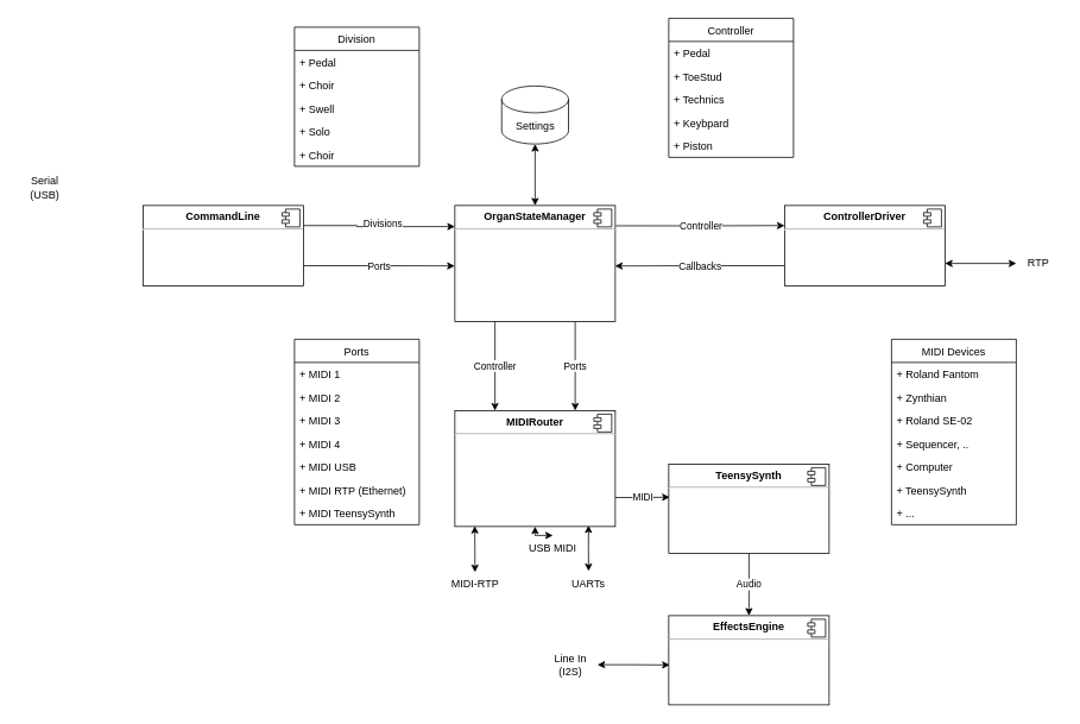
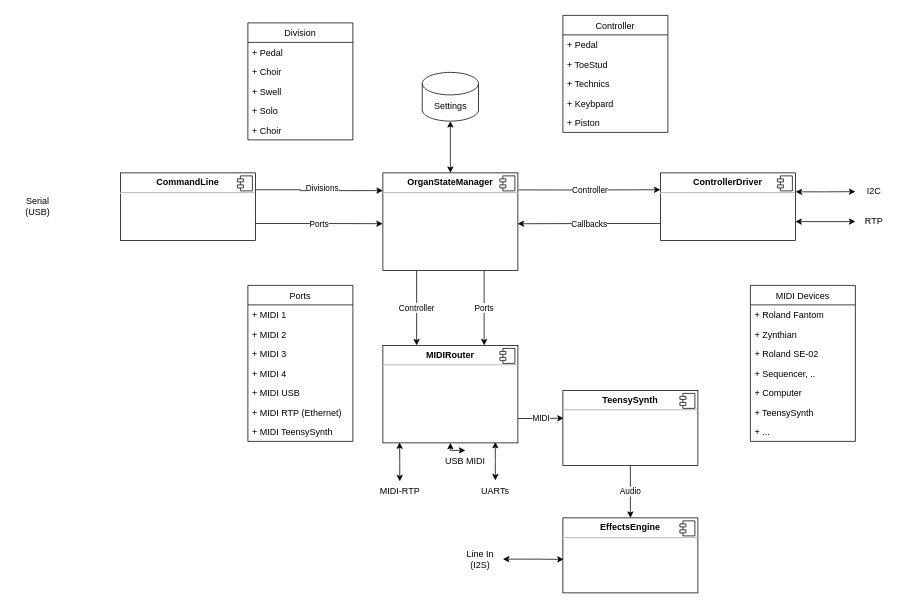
  <mxCell id="0" />
  <mxCell id="1" parent="0" />
  <mxCell id="2" value="Division" style="swimlane;fontStyle=0;childLayout=stackLayout;horizontal=1;startSize=26;fillColor=none;horizontalStack=0;resizeParent=1;resizeParentMax=0;resizeLast=0;collapsible=1;marginBottom=0;" vertex="1" parent="1"><mxGeometry x="330" y="30" width="140" height="156" as="geometry" /></mxCell>
  <mxCell id="3" value="+ Pedal" style="text;strokeColor=none;fillColor=none;align=left;verticalAlign=top;spacingLeft=4;spacingRight=4;overflow=hidden;rotatable=0;points=[[0,0.5],[1,0.5]];portConstraint=eastwest;" vertex="1" parent="2"><mxGeometry y="26" width="140" height="26" as="geometry" /></mxCell>
  <mxCell id="4" value="+ Choir" style="text;strokeColor=none;fillColor=none;align=left;verticalAlign=top;spacingLeft=4;spacingRight=4;overflow=hidden;rotatable=0;points=[[0,0.5],[1,0.5]];portConstraint=eastwest;" vertex="1" parent="2"><mxGeometry y="52" width="140" height="26" as="geometry" /></mxCell>
  <mxCell id="5" value="+ Swell" style="text;strokeColor=none;fillColor=none;align=left;verticalAlign=top;spacingLeft=4;spacingRight=4;overflow=hidden;rotatable=0;points=[[0,0.5],[1,0.5]];portConstraint=eastwest;" vertex="1" parent="2"><mxGeometry y="78" width="140" height="26" as="geometry" /></mxCell>
  <mxCell id="6" value="+ Solo" style="text;strokeColor=none;fillColor=none;align=left;verticalAlign=top;spacingLeft=4;spacingRight=4;overflow=hidden;rotatable=0;points=[[0,0.5],[1,0.5]];portConstraint=eastwest;" vertex="1" parent="2"><mxGeometry y="104" width="140" height="26" as="geometry" /></mxCell>
  <mxCell id="7" value="+ Choir" style="text;strokeColor=none;fillColor=none;align=left;verticalAlign=top;spacingLeft=4;spacingRight=4;overflow=hidden;rotatable=0;points=[[0,0.5],[1,0.5]];portConstraint=eastwest;" vertex="1" parent="2"><mxGeometry y="130" width="140" height="26" as="geometry" /></mxCell>
  <mxCell id="8" value="Controller" style="swimlane;fontStyle=0;childLayout=stackLayout;horizontal=1;startSize=26;fillColor=none;horizontalStack=0;resizeParent=1;resizeParentMax=0;resizeLast=0;collapsible=1;marginBottom=0;" vertex="1" parent="1"><mxGeometry x="750" y="20" width="140" height="156" as="geometry" /></mxCell>
  <mxCell id="9" value="+ Pedal" style="text;strokeColor=none;fillColor=none;align=left;verticalAlign=top;spacingLeft=4;spacingRight=4;overflow=hidden;rotatable=0;points=[[0,0.5],[1,0.5]];portConstraint=eastwest;" vertex="1" parent="8"><mxGeometry y="26" width="140" height="26" as="geometry" /></mxCell>
  <mxCell id="10" value="+ ToeStud" style="text;strokeColor=none;fillColor=none;align=left;verticalAlign=top;spacingLeft=4;spacingRight=4;overflow=hidden;rotatable=0;points=[[0,0.5],[1,0.5]];portConstraint=eastwest;" vertex="1" parent="8"><mxGeometry y="52" width="140" height="26" as="geometry" /></mxCell>
  <mxCell id="11" value="+ Technics" style="text;strokeColor=none;fillColor=none;align=left;verticalAlign=top;spacingLeft=4;spacingRight=4;overflow=hidden;rotatable=0;points=[[0,0.5],[1,0.5]];portConstraint=eastwest;" vertex="1" parent="8"><mxGeometry y="78" width="140" height="26" as="geometry" /></mxCell>
  <mxCell id="12" value="+ Keybpard" style="text;strokeColor=none;fillColor=none;align=left;verticalAlign=top;spacingLeft=4;spacingRight=4;overflow=hidden;rotatable=0;points=[[0,0.5],[1,0.5]];portConstraint=eastwest;" vertex="1" parent="8"><mxGeometry y="104" width="140" height="26" as="geometry" /></mxCell>
  <mxCell id="13" value="+ Piston" style="text;strokeColor=none;fillColor=none;align=left;verticalAlign=top;spacingLeft=4;spacingRight=4;overflow=hidden;rotatable=0;points=[[0,0.5],[1,0.5]];portConstraint=eastwest;" vertex="1" parent="8"><mxGeometry y="130" width="140" height="26" as="geometry" /></mxCell>
  <mxCell id="14" value="Divisions" style="edgeStyle=orthogonalEdgeStyle;rounded=0;orthogonalLoop=1;jettySize=auto;html=1;exitX=1;exitY=0.25;exitDx=0;exitDy=0;entryX=0;entryY=0.182;entryDx=0;entryDy=0;startArrow=none;startFill=0;entryPerimeter=0;" edge="1" parent="1" source="16" target="22"><mxGeometry x="0.048" y="3" relative="1" as="geometry"><Array as="points"><mxPoint x="400" y="253" /><mxPoint x="400" y="254" /></Array><mxPoint as="offset" /></mxGeometry></mxCell>
  <mxCell id="15" value="Ports" style="edgeStyle=orthogonalEdgeStyle;rounded=0;orthogonalLoop=1;jettySize=auto;html=1;exitX=1;exitY=0.75;exitDx=0;exitDy=0;entryX=-0.001;entryY=0.521;entryDx=0;entryDy=0;startArrow=none;startFill=0;entryPerimeter=0;" edge="1" parent="1" source="16" target="22"><mxGeometry relative="1" as="geometry" /></mxCell>
  <mxCell id="16" value="&lt;p style=&quot;margin:0px;margin-top:6px;text-align:center;&quot;&gt;&lt;b&gt;CommandLine&lt;/b&gt;&lt;/p&gt;&lt;hr&gt;&lt;p style=&quot;margin:0px;margin-left:8px;&quot;&gt;&lt;br&gt;&lt;/p&gt;" style="align=left;overflow=fill;html=1;dropTarget=0;" vertex="1" parent="1"><mxGeometry y="230" width="180" height="90" as="geometry" x="160" /></mxCell>
  <mxCell id="17" value="" style="shape=component;jettyWidth=8;jettyHeight=4;" vertex="1" parent="16"><mxGeometry x="1" width="20" height="20" relative="1" as="geometry"><mxPoint x="-24" y="4" as="offset" /></mxGeometry></mxCell>
- <mxCell id="18" value="Serial (USB)" style="text;html=1;strokeColor=none;fillColor=none;align=center;verticalAlign=middle;whiteSpace=wrap;rounded=0;" vertex="1" parent="1"><mxGeometry x="20" y="195" width="60" height="30" as="geometry" /></mxCell>
+ <mxCell id="18" value="Serial (USB)" style="text;html=1;strokeColor=none;fillColor=none;align=center;verticalAlign=middle;whiteSpace=wrap;rounded=0;" vertex="1" parent="1"><mxGeometry x="20" y="260" width="60" height="30" as="geometry" /></mxCell>
  <mxCell id="19" value="Controller" style="edgeStyle=orthogonalEdgeStyle;rounded=0;orthogonalLoop=1;jettySize=auto;html=1;exitX=1.005;exitY=0.175;exitDx=0;exitDy=0;entryX=0;entryY=0.25;entryDx=0;entryDy=0;startArrow=none;startFill=0;exitPerimeter=0;" edge="1" parent="1" source="22" target="27"><mxGeometry relative="1" as="geometry" /></mxCell>
  <mxCell id="20" value="Controller" style="edgeStyle=orthogonalEdgeStyle;rounded=0;orthogonalLoop=1;jettySize=auto;html=1;exitX=0.25;exitY=1;exitDx=0;exitDy=0;entryX=0.25;entryY=0;entryDx=0;entryDy=0;startArrow=none;startFill=0;" edge="1" parent="1" source="22" target="35"><mxGeometry relative="1" as="geometry" /></mxCell>
  <mxCell id="21" value="Ports" style="edgeStyle=orthogonalEdgeStyle;rounded=0;orthogonalLoop=1;jettySize=auto;html=1;exitX=0.75;exitY=1;exitDx=0;exitDy=0;entryX=0.75;entryY=0;entryDx=0;entryDy=0;startArrow=none;startFill=0;" edge="1" parent="1" source="22" target="35"><mxGeometry relative="1" as="geometry" /></mxCell>
  <mxCell id="22" value="&lt;p style=&quot;margin:0px;margin-top:6px;text-align:center;&quot;&gt;&lt;b&gt;OrganStateManager&lt;/b&gt;&lt;/p&gt;&lt;hr&gt;&lt;p style=&quot;margin:0px;margin-left:8px;&quot;&gt;&lt;br&gt;&lt;/p&gt;" style="align=left;overflow=fill;html=1;dropTarget=0;" vertex="1" parent="1"><mxGeometry x="510" y="230" width="180" height="130" as="geometry" /></mxCell>
  <mxCell id="23" value="" style="shape=component;jettyWidth=8;jettyHeight=4;" vertex="1" parent="22"><mxGeometry x="1" width="20" height="20" relative="1" as="geometry"><mxPoint x="-24" y="4" as="offset" /></mxGeometry></mxCell>
+ <mxCell id="24" style="edgeStyle=orthogonalEdgeStyle;rounded=0;orthogonalLoop=1;jettySize=auto;html=1;exitX=1.002;exitY=0.281;exitDx=0;exitDy=0;startArrow=classic;startFill=1;exitPerimeter=0;" edge="1" parent="1" source="27" target="29"><mxGeometry relative="1" as="geometry" /></mxCell>
  <mxCell id="25" style="edgeStyle=orthogonalEdgeStyle;rounded=0;orthogonalLoop=1;jettySize=auto;html=1;exitX=1;exitY=0.722;exitDx=0;exitDy=0;startArrow=classic;startFill=1;exitPerimeter=0;" edge="1" parent="1" source="27" target="30"><mxGeometry relative="1" as="geometry" /></mxCell>
  <mxCell id="26" value="Callbacks" style="edgeStyle=orthogonalEdgeStyle;rounded=0;orthogonalLoop=1;jettySize=auto;html=1;exitX=0;exitY=0.75;exitDx=0;exitDy=0;startArrow=none;startFill=0;" edge="1" parent="1" source="27"><mxGeometry relative="1" as="geometry"><mxPoint x="689.714" y="297.857" as="targetPoint" /></mxGeometry></mxCell>
  <mxCell id="27" value="&lt;p style=&quot;margin:0px;margin-top:6px;text-align:center;&quot;&gt;&lt;b&gt;ControllerDriver&lt;/b&gt;&lt;/p&gt;&lt;hr&gt;&lt;p style=&quot;margin:0px;margin-left:8px;&quot;&gt;&lt;br&gt;&lt;/p&gt;" style="align=left;overflow=fill;html=1;dropTarget=0;" vertex="1" parent="1"><mxGeometry x="880" y="230" width="180" height="90" as="geometry" /></mxCell>
  <mxCell id="28" value="" style="shape=component;jettyWidth=8;jettyHeight=4;" vertex="1" parent="27"><mxGeometry x="1" width="20" height="20" relative="1" as="geometry"><mxPoint x="-24" y="4" as="offset" /></mxGeometry></mxCell>
+ <mxCell id="29" value="I2C" style="text;html=1;strokeColor=none;fillColor=none;align=center;verticalAlign=middle;whiteSpace=wrap;rounded=0;" vertex="1" parent="1"><mxGeometry x="1140" y="240" width="50" height="30" as="geometry" /></mxCell>
  <mxCell id="30" value="RTP" style="text;html=1;strokeColor=none;fillColor=none;align=center;verticalAlign=middle;whiteSpace=wrap;rounded=0;" vertex="1" parent="1"><mxGeometry x="1140" y="280" width="50" height="30" as="geometry" /></mxCell>
  <mxCell id="31" style="edgeStyle=orthogonalEdgeStyle;rounded=0;orthogonalLoop=1;jettySize=auto;html=1;exitX=0.5;exitY=1;exitDx=0;exitDy=0;exitPerimeter=0;entryX=0.5;entryY=0;entryDx=0;entryDy=0;startArrow=classic;startFill=1;" edge="1" parent="1" source="32" target="22"><mxGeometry relative="1" as="geometry" /></mxCell>
  <mxCell id="32" value="Settings" style="shape=cylinder3;whiteSpace=wrap;html=1;boundedLbl=1;backgroundOutline=1;size=15;" vertex="1" parent="1"><mxGeometry x="562.5" y="96" width="75" height="65" as="geometry" /></mxCell>
  <mxCell id="33" style="edgeStyle=orthogonalEdgeStyle;rounded=0;orthogonalLoop=1;jettySize=auto;html=1;exitX=0.833;exitY=0.99;exitDx=0;exitDy=0;startArrow=classic;startFill=1;exitPerimeter=0;" edge="1" parent="1" source="35" target="53"><mxGeometry relative="1" as="geometry" /></mxCell>
  <mxCell id="34" value="MIDI" style="edgeStyle=orthogonalEdgeStyle;rounded=0;orthogonalLoop=1;jettySize=auto;html=1;exitX=1;exitY=0.75;exitDx=0;exitDy=0;entryX=0.006;entryY=0.371;entryDx=0;entryDy=0;entryPerimeter=0;startArrow=none;startFill=0;" edge="1" parent="1" source="35" target="63"><mxGeometry relative="1" as="geometry" /></mxCell>
  <mxCell id="35" value="&lt;p style=&quot;margin:0px;margin-top:6px;text-align:center;&quot;&gt;&lt;b&gt;MIDIRouter&lt;/b&gt;&lt;/p&gt;&lt;hr&gt;&lt;p style=&quot;margin:0px;margin-left:8px;&quot;&gt;&lt;br&gt;&lt;/p&gt;" style="align=left;overflow=fill;html=1;dropTarget=0;" vertex="1" parent="1"><mxGeometry x="510" y="460" width="180" height="130" as="geometry" /></mxCell>
  <mxCell id="36" value="" style="shape=component;jettyWidth=8;jettyHeight=4;" vertex="1" parent="35"><mxGeometry x="1" width="20" height="20" relative="1" as="geometry"><mxPoint x="-24" y="4" as="offset" /></mxGeometry></mxCell>
  <mxCell id="37" value="Ports" style="swimlane;fontStyle=0;childLayout=stackLayout;horizontal=1;startSize=26;fillColor=none;horizontalStack=0;resizeParent=1;resizeParentMax=0;resizeLast=0;collapsible=1;marginBottom=0;" vertex="1" parent="1"><mxGeometry x="330" y="380" width="140" height="208" as="geometry" /></mxCell>
  <mxCell id="38" value="+ MIDI 1" style="text;strokeColor=none;fillColor=none;align=left;verticalAlign=top;spacingLeft=4;spacingRight=4;overflow=hidden;rotatable=0;points=[[0,0.5],[1,0.5]];portConstraint=eastwest;" vertex="1" parent="37"><mxGeometry y="26" width="140" height="26" as="geometry" /></mxCell>
  <mxCell id="39" value="+ MIDI 2" style="text;strokeColor=none;fillColor=none;align=left;verticalAlign=top;spacingLeft=4;spacingRight=4;overflow=hidden;rotatable=0;points=[[0,0.5],[1,0.5]];portConstraint=eastwest;" vertex="1" parent="37"><mxGeometry y="52" width="140" height="26" as="geometry" /></mxCell>
  <mxCell id="40" value="+ MIDI 3" style="text;strokeColor=none;fillColor=none;align=left;verticalAlign=top;spacingLeft=4;spacingRight=4;overflow=hidden;rotatable=0;points=[[0,0.5],[1,0.5]];portConstraint=eastwest;" vertex="1" parent="37"><mxGeometry y="78" width="140" height="26" as="geometry" /></mxCell>
  <mxCell id="41" value="+ MIDI 4" style="text;strokeColor=none;fillColor=none;align=left;verticalAlign=top;spacingLeft=4;spacingRight=4;overflow=hidden;rotatable=0;points=[[0,0.5],[1,0.5]];portConstraint=eastwest;" vertex="1" parent="37"><mxGeometry y="104" width="140" height="26" as="geometry" /></mxCell>
  <mxCell id="42" value="+ MIDI USB" style="text;strokeColor=none;fillColor=none;align=left;verticalAlign=top;spacingLeft=4;spacingRight=4;overflow=hidden;rotatable=0;points=[[0,0.5],[1,0.5]];portConstraint=eastwest;" vertex="1" parent="37"><mxGeometry y="130" width="140" height="26" as="geometry" /></mxCell>
  <mxCell id="43" value="+ MIDI RTP (Ethernet)" style="text;strokeColor=none;fillColor=none;align=left;verticalAlign=top;spacingLeft=4;spacingRight=4;overflow=hidden;rotatable=0;points=[[0,0.5],[1,0.5]];portConstraint=eastwest;" vertex="1" parent="37"><mxGeometry y="156" width="140" height="26" as="geometry" /></mxCell>
  <mxCell id="44" value="+ MIDI TeensySynth" style="text;strokeColor=none;fillColor=none;align=left;verticalAlign=top;spacingLeft=4;spacingRight=4;overflow=hidden;rotatable=0;points=[[0,0.5],[1,0.5]];portConstraint=eastwest;" vertex="1" parent="37"><mxGeometry y="182" width="140" height="26" as="geometry" /></mxCell>
  <mxCell id="45" value="MIDI Devices" style="swimlane;fontStyle=0;childLayout=stackLayout;horizontal=1;startSize=26;fillColor=none;horizontalStack=0;resizeParent=1;resizeParentMax=0;resizeLast=0;collapsible=1;marginBottom=0;" vertex="1" parent="1"><mxGeometry x="1000" y="380" width="140" height="208" as="geometry" /></mxCell>
  <mxCell id="46" value="+ Roland Fantom" style="text;strokeColor=none;fillColor=none;align=left;verticalAlign=top;spacingLeft=4;spacingRight=4;overflow=hidden;rotatable=0;points=[[0,0.5],[1,0.5]];portConstraint=eastwest;" vertex="1" parent="45"><mxGeometry y="26" width="140" height="26" as="geometry" /></mxCell>
  <mxCell id="47" value="+ Zynthian" style="text;strokeColor=none;fillColor=none;align=left;verticalAlign=top;spacingLeft=4;spacingRight=4;overflow=hidden;rotatable=0;points=[[0,0.5],[1,0.5]];portConstraint=eastwest;" vertex="1" parent="45"><mxGeometry y="52" width="140" height="26" as="geometry" /></mxCell>
  <mxCell id="48" value="+ Roland SE-02" style="text;strokeColor=none;fillColor=none;align=left;verticalAlign=top;spacingLeft=4;spacingRight=4;overflow=hidden;rotatable=0;points=[[0,0.5],[1,0.5]];portConstraint=eastwest;" vertex="1" parent="45"><mxGeometry y="78" width="140" height="26" as="geometry" /></mxCell>
  <mxCell id="49" value="+ Sequencer, .." style="text;strokeColor=none;fillColor=none;align=left;verticalAlign=top;spacingLeft=4;spacingRight=4;overflow=hidden;rotatable=0;points=[[0,0.5],[1,0.5]];portConstraint=eastwest;" vertex="1" parent="45"><mxGeometry y="104" width="140" height="26" as="geometry" /></mxCell>
  <mxCell id="50" value="+ Computer" style="text;strokeColor=none;fillColor=none;align=left;verticalAlign=top;spacingLeft=4;spacingRight=4;overflow=hidden;rotatable=0;points=[[0,0.5],[1,0.5]];portConstraint=eastwest;" vertex="1" parent="45"><mxGeometry y="130" width="140" height="26" as="geometry" /></mxCell>
  <mxCell id="51" value="+ TeensySynth" style="text;strokeColor=none;fillColor=none;align=left;verticalAlign=top;spacingLeft=4;spacingRight=4;overflow=hidden;rotatable=0;points=[[0,0.5],[1,0.5]];portConstraint=eastwest;" vertex="1" parent="45"><mxGeometry y="156" width="140" height="26" as="geometry" /></mxCell>
  <mxCell id="52" value="+ ..." style="text;strokeColor=none;fillColor=none;align=left;verticalAlign=top;spacingLeft=4;spacingRight=4;overflow=hidden;rotatable=0;points=[[0,0.5],[1,0.5]];portConstraint=eastwest;" vertex="1" parent="45"><mxGeometry y="182" width="140" height="26" as="geometry" /></mxCell>
  <mxCell id="53" value="UARTs" style="text;html=1;strokeColor=none;fillColor=none;align=center;verticalAlign=middle;whiteSpace=wrap;rounded=0;" vertex="1" parent="1"><mxGeometry x="630" y="640" width="60" height="30" as="geometry" /></mxCell>
  <mxCell id="54" style="edgeStyle=orthogonalEdgeStyle;rounded=0;orthogonalLoop=1;jettySize=auto;html=1;exitX=0.5;exitY=0;exitDx=0;exitDy=0;entryX=0.5;entryY=1;entryDx=0;entryDy=0;startArrow=classic;startFill=1;" edge="1" parent="1" source="55" target="35"><mxGeometry relative="1" as="geometry" /></mxCell>
  <mxCell id="55" value="USB MIDI" style="text;html=1;strokeColor=none;fillColor=none;align=center;verticalAlign=middle;whiteSpace=wrap;rounded=0;" vertex="1" parent="1"><mxGeometry x="590" y="600" width="60" height="30" as="geometry" /></mxCell>
  <mxCell id="56" style="edgeStyle=orthogonalEdgeStyle;rounded=0;orthogonalLoop=1;jettySize=auto;html=1;exitX=0.5;exitY=0;exitDx=0;exitDy=0;entryX=0.124;entryY=0.995;entryDx=0;entryDy=0;entryPerimeter=0;startArrow=classic;startFill=1;" edge="1" parent="1" source="57" target="35"><mxGeometry relative="1" as="geometry" /></mxCell>
  <mxCell id="57" value="MIDI-RTP" style="text;html=1;strokeColor=none;fillColor=none;align=center;verticalAlign=middle;whiteSpace=wrap;rounded=0;" vertex="1" parent="1"><mxGeometry x="502.5" y="641.25" width="60" height="27.5" as="geometry" /></mxCell>
  <mxCell id="58" style="edgeStyle=orthogonalEdgeStyle;rounded=0;orthogonalLoop=1;jettySize=auto;html=1;exitX=1;exitY=0.5;exitDx=0;exitDy=0;entryX=0.006;entryY=0.553;entryDx=0;entryDy=0;entryPerimeter=0;startArrow=classic;startFill=1;" edge="1" parent="1" source="59" target="60"><mxGeometry relative="1" as="geometry" /></mxCell>
  <mxCell id="59" value="Line In (I2S)" style="text;html=1;strokeColor=none;fillColor=none;align=center;verticalAlign=middle;whiteSpace=wrap;rounded=0;" vertex="1" parent="1"><mxGeometry x="610" y="730" width="60" height="30" as="geometry" /></mxCell>
  <mxCell id="60" value="&lt;p style=&quot;margin:0px;margin-top:6px;text-align:center;&quot;&gt;&lt;b&gt;EffectsEngine&lt;/b&gt;&lt;/p&gt;&lt;hr&gt;&lt;p style=&quot;margin:0px;margin-left:8px;&quot;&gt;&lt;br&gt;&lt;/p&gt;" style="align=left;overflow=fill;html=1;dropTarget=0;" vertex="1" parent="1"><mxGeometry x="750" y="690" width="180" height="100" as="geometry" /></mxCell>
  <mxCell id="61" value="" style="shape=component;jettyWidth=8;jettyHeight=4;" vertex="1" parent="60"><mxGeometry x="1" width="20" height="20" relative="1" as="geometry"><mxPoint x="-24" y="4" as="offset" /></mxGeometry></mxCell>
  <mxCell id="62" value="Audio" style="edgeStyle=orthogonalEdgeStyle;rounded=0;orthogonalLoop=1;jettySize=auto;html=1;exitX=0.5;exitY=1;exitDx=0;exitDy=0;entryX=0.5;entryY=0;entryDx=0;entryDy=0;startArrow=none;startFill=0;" edge="1" parent="1" source="63" target="60"><mxGeometry relative="1" as="geometry" /></mxCell>
  <mxCell id="63" value="&lt;p style=&quot;margin:0px;margin-top:6px;text-align:center;&quot;&gt;&lt;b&gt;TeensySynth&lt;/b&gt;&lt;/p&gt;&lt;hr&gt;&lt;p style=&quot;margin:0px;margin-left:8px;&quot;&gt;&lt;br&gt;&lt;/p&gt;" style="align=left;overflow=fill;html=1;dropTarget=0;" vertex="1" parent="1"><mxGeometry x="750" y="520" width="180" height="100" as="geometry" /></mxCell>
  <mxCell id="64" value="" style="shape=component;jettyWidth=8;jettyHeight=4;" vertex="1" parent="63"><mxGeometry x="1" width="20" height="20" relative="1" as="geometry"><mxPoint x="-24" y="4" as="offset" /></mxGeometry></mxCell>
